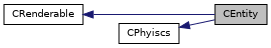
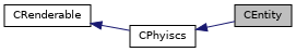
  digraph {
    rankdir=LR
    node [color=black fillcolor=white fontname=Helvetica fontsize=10 shape=record style=filled]
    edge [color=midnightblue dir=back fontname=Helvetica fontsize=10 labelfontname=Helvetica labelfontsize=10 style=solid]
    n1 [fillcolor=grey75 fontcolor=black height=0.2 label=CEntity width=0.4]
    n2 [height=0.2 label=CPhyiscs width=0.4]
    n3 [height=0.2 label=CRenderable width=0.4]
    n2 -> n1
-   n3 -> n1
+   n3 -> n2
  }
